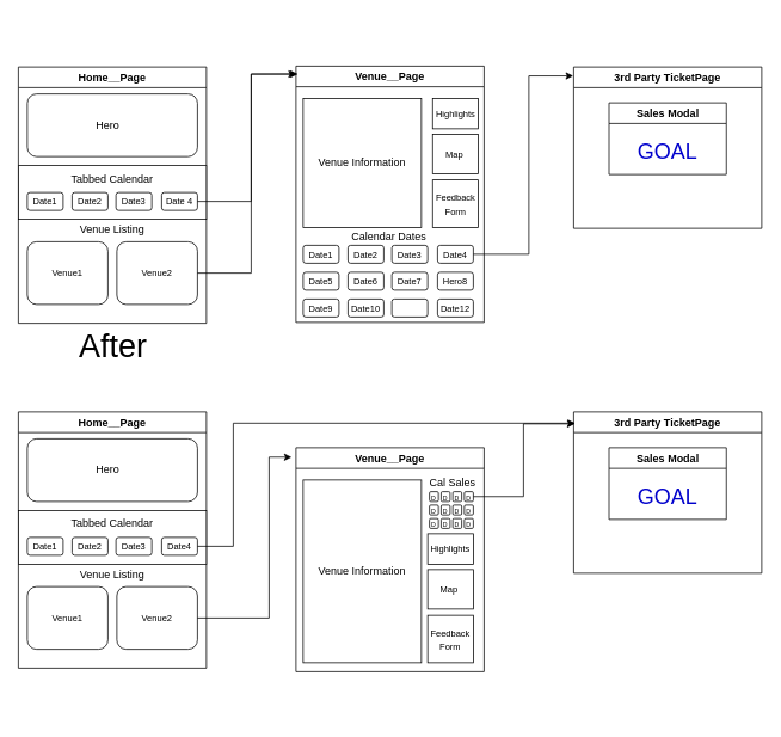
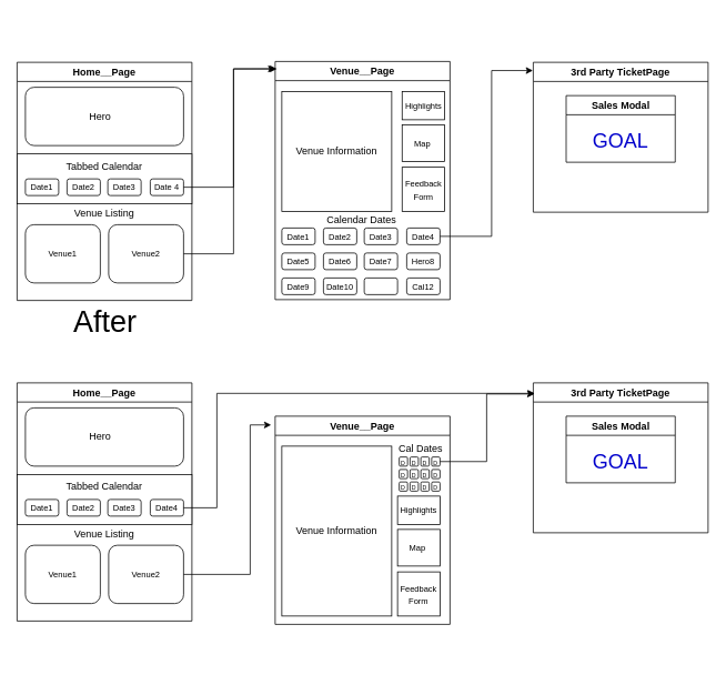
  <mxCell id="0" />
  <mxCell id="1" parent="0" />
  <mxCell id="2" value="" style="group" vertex="1" connectable="0" parent="1"><mxGeometry x="20" y="20" width="830" height="780" as="geometry" /></mxCell>
  <mxCell id="3" value="Home__Page" style="swimlane;whiteSpace=wrap;html=1;" parent="2" vertex="1"><mxGeometry y="54" width="210" height="286" as="geometry" /></mxCell>
  <mxCell id="4" value="" style="rounded=1;whiteSpace=wrap;html=1;" parent="3" vertex="1"><mxGeometry x="10" y="30" width="190" height="70" as="geometry" /></mxCell>
  <mxCell id="5" value="Hero" style="text;strokeColor=none;align=center;fillColor=none;html=1;verticalAlign=middle;whiteSpace=wrap;rounded=0;" parent="3" vertex="1"><mxGeometry x="70" y="50" width="60" height="30" as="geometry" /></mxCell>
  <mxCell id="6" value="" style="rounded=1;whiteSpace=wrap;html=1;" parent="3" vertex="1"><mxGeometry x="10" y="195" width="90" height="70" as="geometry" /></mxCell>
  <mxCell id="7" value="" style="rounded=1;whiteSpace=wrap;html=1;" parent="3" vertex="1"><mxGeometry x="110" y="195" width="90" height="70" as="geometry" /></mxCell>
  <mxCell id="8" value="Venue Listing" style="text;strokeColor=none;align=center;fillColor=none;html=1;verticalAlign=middle;whiteSpace=wrap;rounded=0;" parent="3" vertex="1"><mxGeometry x="55" y="172" width="100" height="20" as="geometry" /></mxCell>
  <mxCell id="9" value="" style="rounded=0;whiteSpace=wrap;html=1;" parent="3" vertex="1"><mxGeometry y="110" width="210" height="60" as="geometry" /></mxCell>
  <mxCell id="10" value="" style="rounded=1;whiteSpace=wrap;html=1;" parent="3" vertex="1"><mxGeometry x="10" y="140" width="40" height="20" as="geometry" /></mxCell>
  <mxCell id="11" value="&lt;font style=&quot;font-size: 10px;&quot;&gt;Date 4&lt;/font&gt;" style="rounded=1;whiteSpace=wrap;html=1;" parent="3" vertex="1"><mxGeometry x="160" y="140" width="40" height="20" as="geometry" /></mxCell>
  <mxCell id="12" value="" style="rounded=1;whiteSpace=wrap;html=1;" parent="3" vertex="1"><mxGeometry x="60" y="140" width="40" height="20" as="geometry" /></mxCell>
  <mxCell id="13" value="" style="rounded=1;whiteSpace=wrap;html=1;" parent="3" vertex="1"><mxGeometry x="109" y="140" width="40" height="20" as="geometry" /></mxCell>
  <mxCell id="14" value="&lt;font style=&quot;font-size: 10px;&quot;&gt;Date1&lt;/font&gt;" style="text;strokeColor=none;align=center;fillColor=none;html=1;verticalAlign=middle;whiteSpace=wrap;rounded=0;" parent="3" vertex="1"><mxGeometry x="10" y="140" width="40" height="20" as="geometry" /></mxCell>
  <mxCell id="15" value="&lt;font style=&quot;font-size: 10px;&quot;&gt;Date2&lt;/font&gt;" style="text;strokeColor=none;align=center;fillColor=none;html=1;verticalAlign=middle;whiteSpace=wrap;rounded=0;" parent="3" vertex="1"><mxGeometry x="60" y="140" width="40" height="20" as="geometry" /></mxCell>
  <mxCell id="16" value="&lt;font style=&quot;font-size: 10px;&quot;&gt;Date3&lt;/font&gt;" style="text;strokeColor=none;align=center;fillColor=none;html=1;verticalAlign=middle;whiteSpace=wrap;rounded=0;" parent="3" vertex="1"><mxGeometry x="109" y="140" width="40" height="20" as="geometry" /></mxCell>
  <mxCell id="17" value="Tabbed Calendar" style="text;strokeColor=none;align=center;fillColor=none;html=1;verticalAlign=middle;whiteSpace=wrap;rounded=0;" parent="3" vertex="1"><mxGeometry x="45" y="115" width="120" height="20" as="geometry" /></mxCell>
  <mxCell id="18" value="&lt;font style=&quot;font-size: 10px;&quot;&gt;Venue1&lt;/font&gt;" style="text;strokeColor=none;align=center;fillColor=none;html=1;verticalAlign=middle;whiteSpace=wrap;rounded=0;" parent="3" vertex="1"><mxGeometry x="35" y="220" width="40" height="20" as="geometry" /></mxCell>
  <mxCell id="19" value="&lt;font style=&quot;font-size: 10px;&quot;&gt;Venue2&lt;/font&gt;" style="text;strokeColor=none;align=center;fillColor=none;html=1;verticalAlign=middle;whiteSpace=wrap;rounded=0;" parent="3" vertex="1"><mxGeometry x="135" y="220" width="40" height="20" as="geometry" /></mxCell>
  <mxCell id="20" value="Venue__Page" style="swimlane;whiteSpace=wrap;html=1;" parent="2" vertex="1"><mxGeometry x="310" y="53" width="210" height="286" as="geometry" /></mxCell>
  <mxCell id="21" value="" style="rounded=1;whiteSpace=wrap;html=1;" parent="20" vertex="1"><mxGeometry x="8" y="200" width="40" height="20" as="geometry" /></mxCell>
  <mxCell id="22" value="" style="rounded=1;whiteSpace=wrap;html=1;" parent="20" vertex="1"><mxGeometry x="158" y="200" width="40" height="20" as="geometry" /></mxCell>
  <mxCell id="23" value="" style="rounded=1;whiteSpace=wrap;html=1;" parent="20" vertex="1"><mxGeometry x="58" y="200" width="40" height="20" as="geometry" /></mxCell>
  <mxCell id="24" value="" style="rounded=1;whiteSpace=wrap;html=1;" parent="20" vertex="1"><mxGeometry x="107" y="200" width="40" height="20" as="geometry" /></mxCell>
  <mxCell id="25" value="&lt;font style=&quot;font-size: 10px;&quot;&gt;Date1&lt;/font&gt;" style="text;strokeColor=none;align=center;fillColor=none;html=1;verticalAlign=middle;whiteSpace=wrap;rounded=0;" parent="20" vertex="1"><mxGeometry x="8" y="200" width="40" height="20" as="geometry" /></mxCell>
  <mxCell id="26" value="&lt;font style=&quot;font-size: 10px;&quot;&gt;Date2&lt;/font&gt;" style="text;strokeColor=none;align=center;fillColor=none;html=1;verticalAlign=middle;whiteSpace=wrap;rounded=0;" parent="20" vertex="1"><mxGeometry x="58" y="200" width="40" height="20" as="geometry" /></mxCell>
  <mxCell id="27" value="&lt;font style=&quot;font-size: 10px;&quot;&gt;Date3&lt;/font&gt;" style="text;strokeColor=none;align=center;fillColor=none;html=1;verticalAlign=middle;whiteSpace=wrap;rounded=0;" parent="20" vertex="1"><mxGeometry x="107" y="200" width="40" height="20" as="geometry" /></mxCell>
  <mxCell id="28" value="&lt;font style=&quot;font-size: 10px;&quot;&gt;Date4&lt;/font&gt;" style="text;strokeColor=none;align=center;fillColor=none;html=1;verticalAlign=middle;whiteSpace=wrap;rounded=0;" parent="20" vertex="1"><mxGeometry x="158" y="200" width="40" height="20" as="geometry" /></mxCell>
  <mxCell id="29" value="" style="rounded=1;whiteSpace=wrap;html=1;" parent="20" vertex="1"><mxGeometry x="8" y="230" width="40" height="20" as="geometry" /></mxCell>
  <mxCell id="30" value="" style="rounded=1;whiteSpace=wrap;html=1;" parent="20" vertex="1"><mxGeometry x="158" y="230" width="40" height="20" as="geometry" /></mxCell>
  <mxCell id="31" value="" style="rounded=1;whiteSpace=wrap;html=1;" parent="20" vertex="1"><mxGeometry x="58" y="230" width="40" height="20" as="geometry" /></mxCell>
  <mxCell id="32" value="" style="rounded=1;whiteSpace=wrap;html=1;" parent="20" vertex="1"><mxGeometry x="107" y="230" width="40" height="20" as="geometry" /></mxCell>
  <mxCell id="33" value="&lt;font style=&quot;font-size: 10px;&quot;&gt;Date5&lt;/font&gt;" style="text;strokeColor=none;align=center;fillColor=none;html=1;verticalAlign=middle;whiteSpace=wrap;rounded=0;" parent="20" vertex="1"><mxGeometry x="8" y="230" width="40" height="20" as="geometry" /></mxCell>
  <mxCell id="34" value="&lt;font style=&quot;font-size: 10px;&quot;&gt;Date6&lt;/font&gt;" style="text;strokeColor=none;align=center;fillColor=none;html=1;verticalAlign=middle;whiteSpace=wrap;rounded=0;" parent="20" vertex="1"><mxGeometry x="58" y="230" width="40" height="20" as="geometry" /></mxCell>
  <mxCell id="35" value="&lt;font style=&quot;font-size: 10px;&quot;&gt;Date7&lt;/font&gt;" style="text;strokeColor=none;align=center;fillColor=none;html=1;verticalAlign=middle;whiteSpace=wrap;rounded=0;" parent="20" vertex="1"><mxGeometry x="107" y="230" width="40" height="20" as="geometry" /></mxCell>
  <mxCell id="36" value="&lt;font style=&quot;font-size: 10px;&quot;&gt;Hero8&lt;/font&gt;" style="text;strokeColor=none;align=center;fillColor=none;html=1;verticalAlign=middle;whiteSpace=wrap;rounded=0;" parent="20" vertex="1"><mxGeometry x="158" y="230" width="40" height="20" as="geometry" /></mxCell>
  <mxCell id="37" value="" style="rounded=1;whiteSpace=wrap;html=1;" parent="20" vertex="1"><mxGeometry x="8" y="260" width="40" height="20" as="geometry" /></mxCell>
  <mxCell id="38" value="" style="rounded=1;whiteSpace=wrap;html=1;" parent="20" vertex="1"><mxGeometry x="158" y="260" width="40" height="20" as="geometry" /></mxCell>
  <mxCell id="39" value="" style="rounded=1;whiteSpace=wrap;html=1;" parent="20" vertex="1"><mxGeometry x="58" y="260" width="40" height="20" as="geometry" /></mxCell>
  <mxCell id="40" value="" style="rounded=1;whiteSpace=wrap;html=1;" parent="20" vertex="1"><mxGeometry x="107" y="260" width="40" height="20" as="geometry" /></mxCell>
  <mxCell id="41" value="&lt;font style=&quot;font-size: 10px;&quot;&gt;Date9&lt;/font&gt;" style="text;strokeColor=none;align=center;fillColor=none;html=1;verticalAlign=middle;whiteSpace=wrap;rounded=0;" parent="20" vertex="1"><mxGeometry x="8" y="260" width="40" height="20" as="geometry" /></mxCell>
  <mxCell id="42" value="&lt;font style=&quot;font-size: 10px;&quot;&gt;Date10&lt;/font&gt;" style="text;strokeColor=none;align=center;fillColor=none;html=1;verticalAlign=middle;whiteSpace=wrap;rounded=0;" parent="20" vertex="1"><mxGeometry x="58" y="260" width="40" height="20" as="geometry" /></mxCell>
- <mxCell id="43" value="&lt;font style=&quot;font-size: 10px;&quot;&gt;Date12&lt;/font&gt;" style="text;strokeColor=none;align=center;fillColor=none;html=1;verticalAlign=middle;whiteSpace=wrap;rounded=0;" parent="20" vertex="1"><mxGeometry x="158" y="260" width="40" height="20" as="geometry" /></mxCell>
+ <mxCell id="43" value="&lt;font style=&quot;font-size: 10px;&quot;&gt;Cal12&lt;/font&gt;" style="text;strokeColor=none;align=center;fillColor=none;html=1;verticalAlign=middle;whiteSpace=wrap;rounded=0;" parent="20" vertex="1"><mxGeometry x="158" y="260" width="40" height="20" as="geometry" /></mxCell>
  <mxCell id="44" value="Calendar Dates" style="text;strokeColor=none;align=center;fillColor=none;html=1;verticalAlign=middle;whiteSpace=wrap;rounded=0;" vertex="1" parent="20"><mxGeometry x="54" y="180" width="100" height="20" as="geometry" /></mxCell>
  <mxCell id="45" value="Venue Information" style="rounded=0;whiteSpace=wrap;html=1;" vertex="1" parent="20"><mxGeometry x="8" y="36" width="132" height="144" as="geometry" /></mxCell>
  <mxCell id="46" value="&lt;font style=&quot;font-size: 10px;&quot;&gt;Highlights&lt;/font&gt;" style="rounded=0;whiteSpace=wrap;html=1;" vertex="1" parent="20"><mxGeometry x="152.5" y="36" width="51" height="34" as="geometry" /></mxCell>
  <mxCell id="47" value="&lt;font style=&quot;font-size: 10px;&quot;&gt;Map&amp;nbsp;&lt;/font&gt;" style="rounded=0;whiteSpace=wrap;html=1;" vertex="1" parent="20"><mxGeometry x="152.5" y="76" width="51" height="44" as="geometry" /></mxCell>
  <mxCell id="48" value="&lt;span style=&quot;font-size: 10px;&quot;&gt;Feedback Form&lt;/span&gt;" style="rounded=0;whiteSpace=wrap;html=1;" vertex="1" parent="20"><mxGeometry x="152.5" y="127" width="51" height="53" as="geometry" /></mxCell>
  <mxCell id="49" value="3rd Party TicketPage" style="swimlane;whiteSpace=wrap;html=1;" parent="2" vertex="1"><mxGeometry x="620" y="54" width="210" height="180" as="geometry" /></mxCell>
  <mxCell id="50" value="Sales Modal" style="swimlane;whiteSpace=wrap;html=1;" parent="49" vertex="1"><mxGeometry x="39.5" y="40" width="131" height="80" as="geometry" /></mxCell>
  <mxCell id="51" value="&lt;font color=&quot;#0000cc&quot; style=&quot;font-size: 24px;&quot;&gt;GOAL&lt;/font&gt;" style="text;strokeColor=none;align=center;fillColor=none;html=1;verticalAlign=middle;whiteSpace=wrap;rounded=0;" parent="50" vertex="1"><mxGeometry x="35.5" y="40" width="60" height="30" as="geometry" /></mxCell>
  <mxCell id="52" value="&lt;font style=&quot;font-size: 36px;&quot;&gt;After&lt;/font&gt;" style="text;strokeColor=none;align=center;fillColor=none;html=1;verticalAlign=middle;whiteSpace=wrap;rounded=0;" vertex="1" parent="2"><mxGeometry x="76" y="350" width="60" height="30" as="geometry" /></mxCell>
  <mxCell id="53" value="Home__Page" style="swimlane;whiteSpace=wrap;html=1;" vertex="1" parent="2"><mxGeometry y="439" width="210" height="286" as="geometry" /></mxCell>
  <mxCell id="54" value="" style="rounded=1;whiteSpace=wrap;html=1;" vertex="1" parent="53"><mxGeometry x="10" y="30" width="190" height="70" as="geometry" /></mxCell>
  <mxCell id="55" value="Hero" style="text;strokeColor=none;align=center;fillColor=none;html=1;verticalAlign=middle;whiteSpace=wrap;rounded=0;" vertex="1" parent="53"><mxGeometry x="70" y="50" width="60" height="30" as="geometry" /></mxCell>
  <mxCell id="56" value="" style="rounded=1;whiteSpace=wrap;html=1;" vertex="1" parent="53"><mxGeometry x="10" y="195" width="90" height="70" as="geometry" /></mxCell>
  <mxCell id="57" value="" style="rounded=1;whiteSpace=wrap;html=1;" vertex="1" parent="53"><mxGeometry x="110" y="195" width="90" height="70" as="geometry" /></mxCell>
  <mxCell id="58" value="Venue Listing" style="text;strokeColor=none;align=center;fillColor=none;html=1;verticalAlign=middle;whiteSpace=wrap;rounded=0;" vertex="1" parent="53"><mxGeometry x="55" y="172" width="100" height="20" as="geometry" /></mxCell>
  <mxCell id="59" value="" style="rounded=0;whiteSpace=wrap;html=1;" vertex="1" parent="53"><mxGeometry y="110" width="210" height="60" as="geometry" /></mxCell>
  <mxCell id="60" value="" style="rounded=1;whiteSpace=wrap;html=1;" vertex="1" parent="53"><mxGeometry x="10" y="140" width="40" height="20" as="geometry" /></mxCell>
  <mxCell id="61" value="" style="rounded=1;whiteSpace=wrap;html=1;" vertex="1" parent="53"><mxGeometry x="160" y="140" width="40" height="20" as="geometry" /></mxCell>
  <mxCell id="62" value="" style="rounded=1;whiteSpace=wrap;html=1;" vertex="1" parent="53"><mxGeometry x="60" y="140" width="40" height="20" as="geometry" /></mxCell>
  <mxCell id="63" value="" style="rounded=1;whiteSpace=wrap;html=1;" vertex="1" parent="53"><mxGeometry x="109" y="140" width="40" height="20" as="geometry" /></mxCell>
  <mxCell id="64" value="&lt;font style=&quot;font-size: 10px;&quot;&gt;Date1&lt;/font&gt;" style="text;strokeColor=none;align=center;fillColor=none;html=1;verticalAlign=middle;whiteSpace=wrap;rounded=0;" vertex="1" parent="53"><mxGeometry x="10" y="140" width="40" height="20" as="geometry" /></mxCell>
  <mxCell id="65" value="&lt;font style=&quot;font-size: 10px;&quot;&gt;Date2&lt;/font&gt;" style="text;strokeColor=none;align=center;fillColor=none;html=1;verticalAlign=middle;whiteSpace=wrap;rounded=0;" vertex="1" parent="53"><mxGeometry x="60" y="140" width="40" height="20" as="geometry" /></mxCell>
  <mxCell id="66" value="&lt;font style=&quot;font-size: 10px;&quot;&gt;Date3&lt;/font&gt;" style="text;strokeColor=none;align=center;fillColor=none;html=1;verticalAlign=middle;whiteSpace=wrap;rounded=0;" vertex="1" parent="53"><mxGeometry x="109" y="140" width="40" height="20" as="geometry" /></mxCell>
  <mxCell id="67" value="&lt;font style=&quot;font-size: 10px;&quot;&gt;Date4&lt;/font&gt;" style="text;strokeColor=none;align=center;fillColor=none;html=1;verticalAlign=middle;whiteSpace=wrap;rounded=0;" vertex="1" parent="53"><mxGeometry x="160" y="140" width="40" height="20" as="geometry" /></mxCell>
  <mxCell id="68" value="Tabbed Calendar" style="text;strokeColor=none;align=center;fillColor=none;html=1;verticalAlign=middle;whiteSpace=wrap;rounded=0;" vertex="1" parent="53"><mxGeometry x="45" y="115" width="120" height="20" as="geometry" /></mxCell>
  <mxCell id="69" value="&lt;font style=&quot;font-size: 10px;&quot;&gt;Venue1&lt;/font&gt;" style="text;strokeColor=none;align=center;fillColor=none;html=1;verticalAlign=middle;whiteSpace=wrap;rounded=0;" vertex="1" parent="53"><mxGeometry x="35" y="220" width="40" height="20" as="geometry" /></mxCell>
  <mxCell id="70" value="&lt;font style=&quot;font-size: 10px;&quot;&gt;Venue2&lt;/font&gt;" style="text;strokeColor=none;align=center;fillColor=none;html=1;verticalAlign=middle;whiteSpace=wrap;rounded=0;" vertex="1" parent="53"><mxGeometry x="135" y="220" width="40" height="20" as="geometry" /></mxCell>
  <mxCell id="71" value="3rd Party TicketPage" style="swimlane;whiteSpace=wrap;html=1;fillStyle=solid;" vertex="1" parent="2"><mxGeometry x="620" y="439" width="210" height="180" as="geometry" /></mxCell>
  <mxCell id="72" value="Sales Modal" style="swimlane;whiteSpace=wrap;html=1;" vertex="1" parent="71"><mxGeometry x="39.5" y="40" width="131" height="80" as="geometry" /></mxCell>
  <mxCell id="73" value="&lt;font color=&quot;#0000cc&quot; style=&quot;font-size: 24px;&quot;&gt;GOAL&lt;/font&gt;" style="text;strokeColor=none;align=center;fillColor=none;html=1;verticalAlign=middle;whiteSpace=wrap;rounded=0;" vertex="1" parent="72"><mxGeometry x="35.5" y="40" width="60" height="30" as="geometry" /></mxCell>
  <mxCell id="74" value="" style="endArrow=classic;html=1;rounded=0;exitX=1;exitY=0.5;exitDx=0;exitDy=0;edgeStyle=orthogonalEdgeStyle;entryX=0.01;entryY=0.031;entryDx=0;entryDy=0;entryPerimeter=0;" edge="1" parent="2" source="11" target="20"><mxGeometry width="50" height="50" relative="1" as="geometry"><mxPoint x="280" y="240" as="sourcePoint" /><mxPoint x="310" y="204" as="targetPoint" /><Array as="points"><mxPoint x="260" y="204" /><mxPoint x="260" y="62" /></Array></mxGeometry></mxCell>
  <mxCell id="75" value="" style="endArrow=classic;html=1;rounded=0;edgeStyle=orthogonalEdgeStyle;entryX=0;entryY=0.031;entryDx=0;entryDy=0;entryPerimeter=0;" edge="1" parent="2" source="7" target="20"><mxGeometry width="50" height="50" relative="1" as="geometry"><mxPoint x="240" y="240" as="sourcePoint" /><mxPoint x="310" y="284" as="targetPoint" /><Array as="points"><mxPoint x="260" y="284" /><mxPoint x="260" y="62" /></Array></mxGeometry></mxCell>
  <mxCell id="76" style="edgeStyle=orthogonalEdgeStyle;rounded=0;orthogonalLoop=1;jettySize=auto;html=1;exitX=1;exitY=0.5;exitDx=0;exitDy=0;entryX=-0.002;entryY=0.055;entryDx=0;entryDy=0;entryPerimeter=0;" edge="1" parent="2" source="28" target="49"><mxGeometry relative="1" as="geometry"><mxPoint x="580" y="140" as="targetPoint" /><Array as="points"><mxPoint x="570" y="263" /><mxPoint x="570" y="64" /></Array></mxGeometry></mxCell>
  <mxCell id="77" value="" style="group" vertex="1" connectable="0" parent="2"><mxGeometry x="310" y="479" width="210" height="250" as="geometry" /></mxCell>
  <mxCell id="78" value="Venue__Page" style="swimlane;whiteSpace=wrap;html=1;" vertex="1" parent="77"><mxGeometry width="210" height="250" as="geometry" /></mxCell>
- <mxCell id="79" value="Cal Sales" style="text;strokeColor=none;align=center;fillColor=none;html=1;verticalAlign=middle;whiteSpace=wrap;rounded=0;" vertex="1" parent="78"><mxGeometry x="140" y="29" width="70" height="20" as="geometry" /></mxCell>
+ <mxCell id="79" value="Cal Dates" style="text;strokeColor=none;align=center;fillColor=none;html=1;verticalAlign=middle;whiteSpace=wrap;rounded=0;" vertex="1" parent="78"><mxGeometry x="140" y="29" width="70" height="20" as="geometry" /></mxCell>
  <mxCell id="80" value="&lt;p style=&quot;line-height: 100%;&quot;&gt;&lt;font style=&quot;font-size: 7px;&quot;&gt;D&lt;/font&gt;&lt;/p&gt;" style="rounded=1;whiteSpace=wrap;html=1;" vertex="1" parent="78"><mxGeometry x="149" y="49" width="10" height="11" as="geometry" /></mxCell>
  <mxCell id="81" value="&lt;p style=&quot;line-height: 100%;&quot;&gt;&lt;font style=&quot;font-size: 7px;&quot;&gt;D&lt;/font&gt;&lt;/p&gt;" style="rounded=1;whiteSpace=wrap;html=1;" vertex="1" parent="78"><mxGeometry x="149" y="64" width="10" height="11" as="geometry" /></mxCell>
  <mxCell id="82" value="&lt;p style=&quot;line-height: 100%;&quot;&gt;&lt;font style=&quot;font-size: 7px;&quot;&gt;D&lt;/font&gt;&lt;/p&gt;" style="rounded=1;whiteSpace=wrap;html=1;" vertex="1" parent="78"><mxGeometry x="162" y="64" width="10" height="11" as="geometry" /></mxCell>
  <mxCell id="83" value="&lt;p style=&quot;line-height: 100%;&quot;&gt;&lt;font style=&quot;font-size: 7px;&quot;&gt;D&lt;/font&gt;&lt;/p&gt;" style="rounded=1;whiteSpace=wrap;html=1;" vertex="1" parent="78"><mxGeometry x="175" y="64" width="10" height="11" as="geometry" /></mxCell>
  <mxCell id="84" value="&lt;p style=&quot;line-height: 100%;&quot;&gt;&lt;font style=&quot;font-size: 7px;&quot;&gt;D&lt;/font&gt;&lt;/p&gt;" style="rounded=1;whiteSpace=wrap;html=1;" vertex="1" parent="78"><mxGeometry x="188" y="64" width="10" height="11" as="geometry" /></mxCell>
  <mxCell id="85" value="&lt;font style=&quot;font-size: 10px;&quot;&gt;Highlights&lt;/font&gt;" style="rounded=0;whiteSpace=wrap;html=1;" vertex="1" parent="78"><mxGeometry x="147" y="96" width="51" height="34" as="geometry" /></mxCell>
  <mxCell id="86" value="&lt;font style=&quot;font-size: 10px;&quot;&gt;Map&amp;nbsp;&lt;/font&gt;" style="rounded=0;whiteSpace=wrap;html=1;" vertex="1" parent="78"><mxGeometry x="147" y="136" width="51" height="44" as="geometry" /></mxCell>
  <mxCell id="87" value="&lt;span style=&quot;font-size: 10px;&quot;&gt;Feedback Form&lt;/span&gt;" style="rounded=0;whiteSpace=wrap;html=1;" vertex="1" parent="78"><mxGeometry x="147" y="187" width="51" height="53" as="geometry" /></mxCell>
  <mxCell id="88" value="Venue Information" style="rounded=0;whiteSpace=wrap;html=1;" vertex="1" parent="78"><mxGeometry x="8" y="36" width="132" height="204" as="geometry" /></mxCell>
  <mxCell id="89" value="&lt;p style=&quot;line-height: 100%;&quot;&gt;&lt;font style=&quot;font-size: 7px;&quot;&gt;D&lt;/font&gt;&lt;/p&gt;" style="rounded=1;whiteSpace=wrap;html=1;" vertex="1" parent="77"><mxGeometry x="162" y="49" width="10" height="11" as="geometry" /></mxCell>
  <mxCell id="90" value="&lt;p style=&quot;line-height: 100%;&quot;&gt;&lt;font style=&quot;font-size: 7px;&quot;&gt;D&lt;/font&gt;&lt;/p&gt;" style="rounded=1;whiteSpace=wrap;html=1;" vertex="1" parent="77"><mxGeometry x="175" y="49" width="10" height="11" as="geometry" /></mxCell>
  <mxCell id="91" value="&lt;p style=&quot;line-height: 100%;&quot;&gt;&lt;font style=&quot;font-size: 7px;&quot;&gt;D&lt;/font&gt;&lt;/p&gt;" style="rounded=1;whiteSpace=wrap;html=1;" vertex="1" parent="77"><mxGeometry x="188" y="49" width="10" height="11" as="geometry" /></mxCell>
  <mxCell id="92" value="&lt;p style=&quot;line-height: 100%;&quot;&gt;&lt;font style=&quot;font-size: 7px;&quot;&gt;D&lt;/font&gt;&lt;/p&gt;" style="rounded=1;whiteSpace=wrap;html=1;" vertex="1" parent="77"><mxGeometry x="149" y="79" width="10" height="11" as="geometry" /></mxCell>
  <mxCell id="93" value="&lt;p style=&quot;line-height: 100%;&quot;&gt;&lt;font style=&quot;font-size: 7px;&quot;&gt;D&lt;/font&gt;&lt;/p&gt;" style="rounded=1;whiteSpace=wrap;html=1;" vertex="1" parent="77"><mxGeometry x="162" y="79" width="10" height="11" as="geometry" /></mxCell>
  <mxCell id="94" value="&lt;p style=&quot;line-height: 100%;&quot;&gt;&lt;font style=&quot;font-size: 7px;&quot;&gt;D&lt;/font&gt;&lt;/p&gt;" style="rounded=1;whiteSpace=wrap;html=1;" vertex="1" parent="77"><mxGeometry x="175" y="79" width="10" height="11" as="geometry" /></mxCell>
  <mxCell id="95" value="&lt;p style=&quot;line-height: 100%;&quot;&gt;&lt;font style=&quot;font-size: 7px;&quot;&gt;D&lt;/font&gt;&lt;/p&gt;" style="rounded=1;whiteSpace=wrap;html=1;" vertex="1" parent="77"><mxGeometry x="188" y="79" width="10" height="11" as="geometry" /></mxCell>
  <mxCell id="96" style="edgeStyle=orthogonalEdgeStyle;rounded=0;orthogonalLoop=1;jettySize=auto;html=1;exitX=1;exitY=0.5;exitDx=0;exitDy=0;entryX=0.008;entryY=0.07;entryDx=0;entryDy=0;entryPerimeter=0;" edge="1" parent="2" source="67" target="71"><mxGeometry relative="1" as="geometry"><Array as="points"><mxPoint x="240" y="589" /><mxPoint x="240" y="452" /><mxPoint x="622" y="452" /></Array></mxGeometry></mxCell>
  <mxCell id="97" style="edgeStyle=orthogonalEdgeStyle;rounded=0;orthogonalLoop=1;jettySize=auto;html=1;entryX=-0.023;entryY=0.042;entryDx=0;entryDy=0;entryPerimeter=0;" edge="1" parent="2" source="57" target="78"><mxGeometry relative="1" as="geometry"><Array as="points"><mxPoint x="280" y="669" /><mxPoint x="280" y="490" /></Array></mxGeometry></mxCell>
  <mxCell id="98" style="edgeStyle=orthogonalEdgeStyle;rounded=0;orthogonalLoop=1;jettySize=auto;html=1;exitX=1;exitY=0.5;exitDx=0;exitDy=0;entryX=0.006;entryY=0.074;entryDx=0;entryDy=0;entryPerimeter=0;" edge="1" parent="2" source="91" target="71"><mxGeometry relative="1" as="geometry" /></mxCell>
